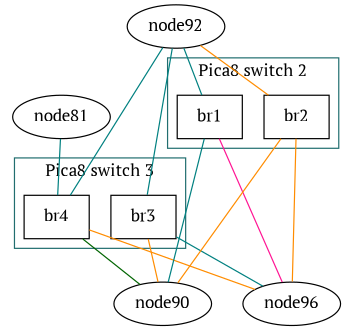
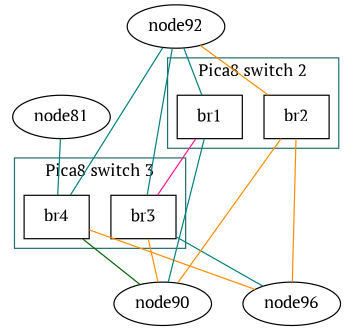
  digraph {
    fontname="PT Serif"
    splines=false
    node [fontname="PT Serif"]
    edge [color=teal dir=none fontname="PT Serif"]
    br3 [shape=box]
    br4 [shape=box]
    br1 [shape=box]
    br2 [shape=box]
    n5 [label=node96]
    node90
    node81
    node92
    subgraph cluster_1 {
      color="#216e6f"
      label="Pica8 switch 3"
      br3
      br4
    }
    subgraph cluster_2 {
      color="#216e6f"
      label="Pica8 switch 2"
      br1
      br2
    }
    subgraph sub_3 {
      br3
      br4
      br1
      br2
      n5
      node90
      node81
      node92
    }
    br3 -> n5
    br3 -> node90 [color=darkorange]
    br4 -> n5 [color=darkorange]
    br4 -> node90 [color=darkgreen]
-   br1 -> n5 [color=deeppink]
+   br1 -> br3 [color=deeppink]
    br1 -> node90
    br2 -> n5 [color=darkorange]
    br2 -> node90 [color=darkorange]
    node81 -> br4
    node92 -> br3
    node92 -> br4
    node92 -> br1
    node92 -> br2 [color=darkorange]
  }
